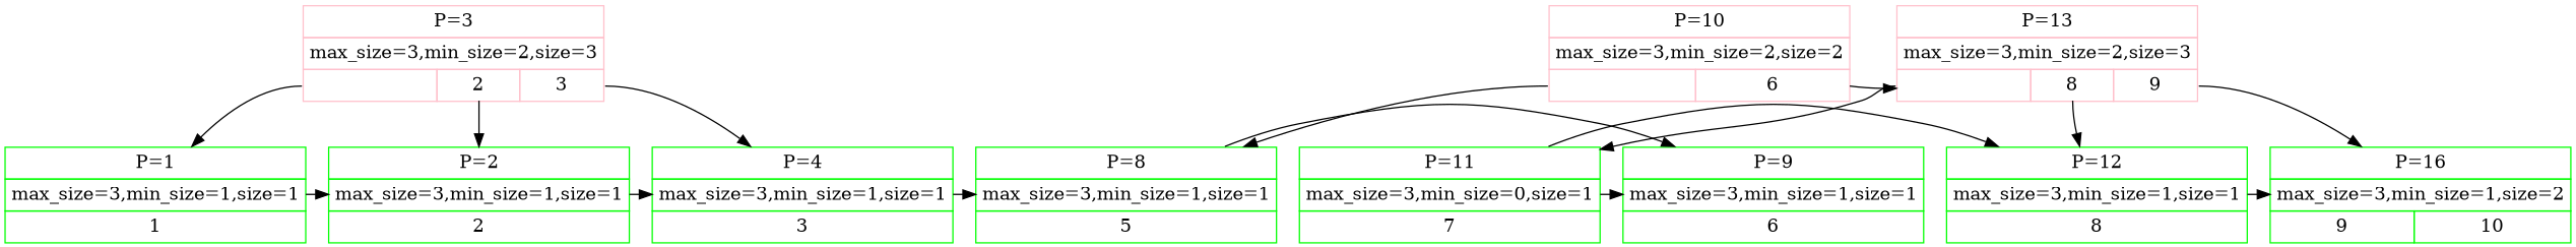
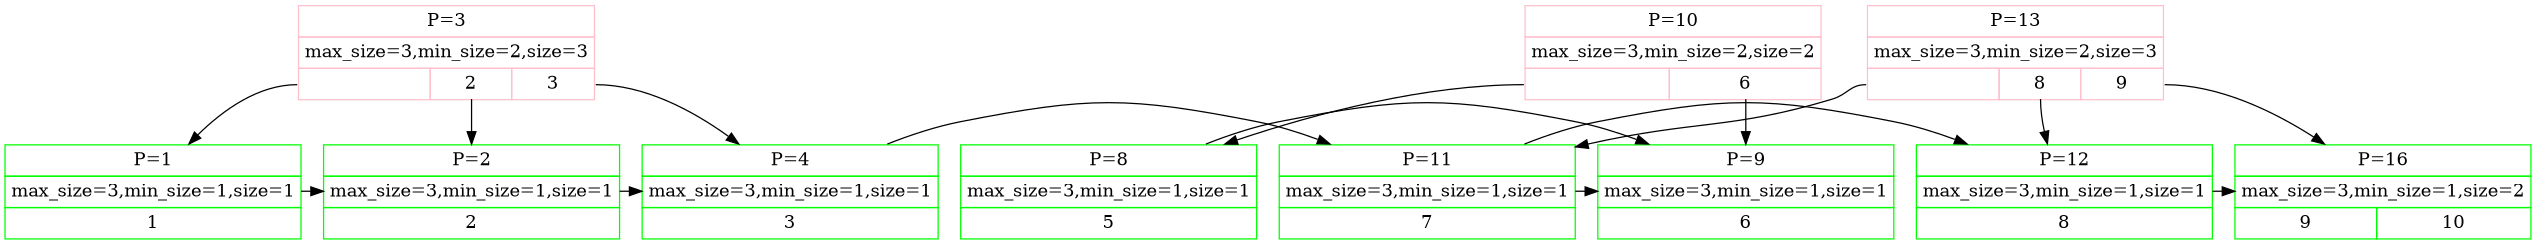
  digraph {
    node [color=green shape=plain]
    n1 [label=<<TABLE BORDER="0" CELLBORDER="1" CELLSPACING="0" CELLPADDING="4"> <TR><TD COLSPAN="1">P=1</TD></TR> <TR><TD COLSPAN="1">max_size=3,min_size=1,size=1</TD></TR> <TR><TD>1</TD> </TR></TABLE>>]
    n2 [label=<<TABLE BORDER="0" CELLBORDER="1" CELLSPACING="0" CELLPADDING="4"> <TR><TD COLSPAN="1">P=2</TD></TR> <TR><TD COLSPAN="1">max_size=3,min_size=1,size=1</TD></TR> <TR><TD>2</TD> </TR></TABLE>>]
    n3 [label=<<TABLE BORDER="0" CELLBORDER="1" CELLSPACING="0" CELLPADDING="4"> <TR><TD COLSPAN="1">P=4</TD></TR> <TR><TD COLSPAN="1">max_size=3,min_size=1,size=1</TD></TR> <TR><TD>3</TD> </TR></TABLE>>]
    n4 [label=<<TABLE BORDER="0" CELLBORDER="1" CELLSPACING="0" CELLPADDING="4"> <TR><TD COLSPAN="1">P=8</TD></TR> <TR><TD COLSPAN="1">max_size=3,min_size=1,size=1</TD></TR> <TR><TD>5</TD> </TR></TABLE>>]
    n5 [label=<<TABLE BORDER="0" CELLBORDER="1" CELLSPACING="0" CELLPADDING="4"> <TR><TD COLSPAN="1">P=9</TD></TR> <TR><TD COLSPAN="1">max_size=3,min_size=1,size=1</TD></TR> <TR><TD>6</TD> </TR></TABLE>>]
-   n6 [label=<<TABLE BORDER="0" CELLBORDER="1" CELLSPACING="0" CELLPADDING="4"> <TR><TD COLSPAN="1">P=11</TD></TR> <TR><TD COLSPAN="1">max_size=3,min_size=0,size=1</TD></TR> <TR><TD>7</TD> </TR></TABLE>>]
+   n6 [label=<<TABLE BORDER="0" CELLBORDER="1" CELLSPACING="0" CELLPADDING="4"> <TR><TD COLSPAN="1">P=11</TD></TR> <TR><TD COLSPAN="1">max_size=3,min_size=1,size=1</TD></TR> <TR><TD>7</TD> </TR></TABLE>>]
    n7 [color=pink label=<<TABLE BORDER="0" CELLBORDER="1" CELLSPACING="0" CELLPADDING="4"> <TR><TD COLSPAN="3">P=3</TD></TR> <TR><TD COLSPAN="3">max_size=3,min_size=2,size=3</TD></TR> <TR><TD PORT="p1"> </TD> <TD PORT="p2">2</TD> <TD PORT="p4">3</TD> </TR></TABLE>>]
    n8 [color=pink label=<<TABLE BORDER="0" CELLBORDER="1" CELLSPACING="0" CELLPADDING="4"> <TR><TD COLSPAN="2">P=10</TD></TR> <TR><TD COLSPAN="2">max_size=3,min_size=2,size=2</TD></TR> <TR><TD PORT="p8"> </TD> <TD PORT="p9">6</TD> </TR></TABLE>>]
    n9 [label=<<TABLE BORDER="0" CELLBORDER="1" CELLSPACING="0" CELLPADDING="4"> <TR><TD COLSPAN="1">P=12</TD></TR> <TR><TD COLSPAN="1">max_size=3,min_size=1,size=1</TD></TR> <TR><TD>8</TD> </TR></TABLE>>]
    n10 [label=<<TABLE BORDER="0" CELLBORDER="1" CELLSPACING="0" CELLPADDING="4"> <TR><TD COLSPAN="2">P=16</TD></TR> <TR><TD COLSPAN="2">max_size=3,min_size=1,size=2</TD></TR> <TR><TD>9</TD> <TD>10</TD> </TR></TABLE>>]
    n11 [color=pink label=<<TABLE BORDER="0" CELLBORDER="1" CELLSPACING="0" CELLPADDING="4"> <TR><TD COLSPAN="3">P=13</TD></TR> <TR><TD COLSPAN="3">max_size=3,min_size=2,size=3</TD></TR> <TR><TD PORT="p11"> </TD> <TD PORT="p12">8</TD> <TD PORT="p16">9</TD> </TR></TABLE>>]
    subgraph sub_1 {
      rank=same
      n1
      n2
    }
    subgraph sub_2 {
      rank=same
      n2
      n3
    }
    subgraph sub_3 {
      rank=same
      n3
      n4
    }
    subgraph sub_4 {
      rank=same
      n4
      n5
    }
    subgraph sub_5 {
      rank=same
      n5
      n6
    }
    subgraph sub_6 {
      rank=same
      n7
      n8
    }
    subgraph sub_7 {
      rank=same
      n6
      n9
    }
    subgraph sub_8 {
      rank=same
      n9
      n10
    }
    subgraph sub_9 {
      rank=same
      n8
      n11
    }
    n1 -> n2
    n2 -> n3
-   n3 -> n4
+   n3 -> n6
    n4 -> n5
    n6 -> n5
    n6 -> n9
    n7 -> n1 [tailport=p1]
    n7 -> n2 [tailport=p2]
    n7 -> n3 [tailport=p4]
    n8 -> n4 [tailport=p8]
-   n8 -> n11 [tailport=p9]
+   n8 -> n5 [tailport=p9]
    n9 -> n10
    n11 -> n6 [tailport=p11]
    n11 -> n9 [tailport=p12]
    n11 -> n10 [tailport=p16]
  }
